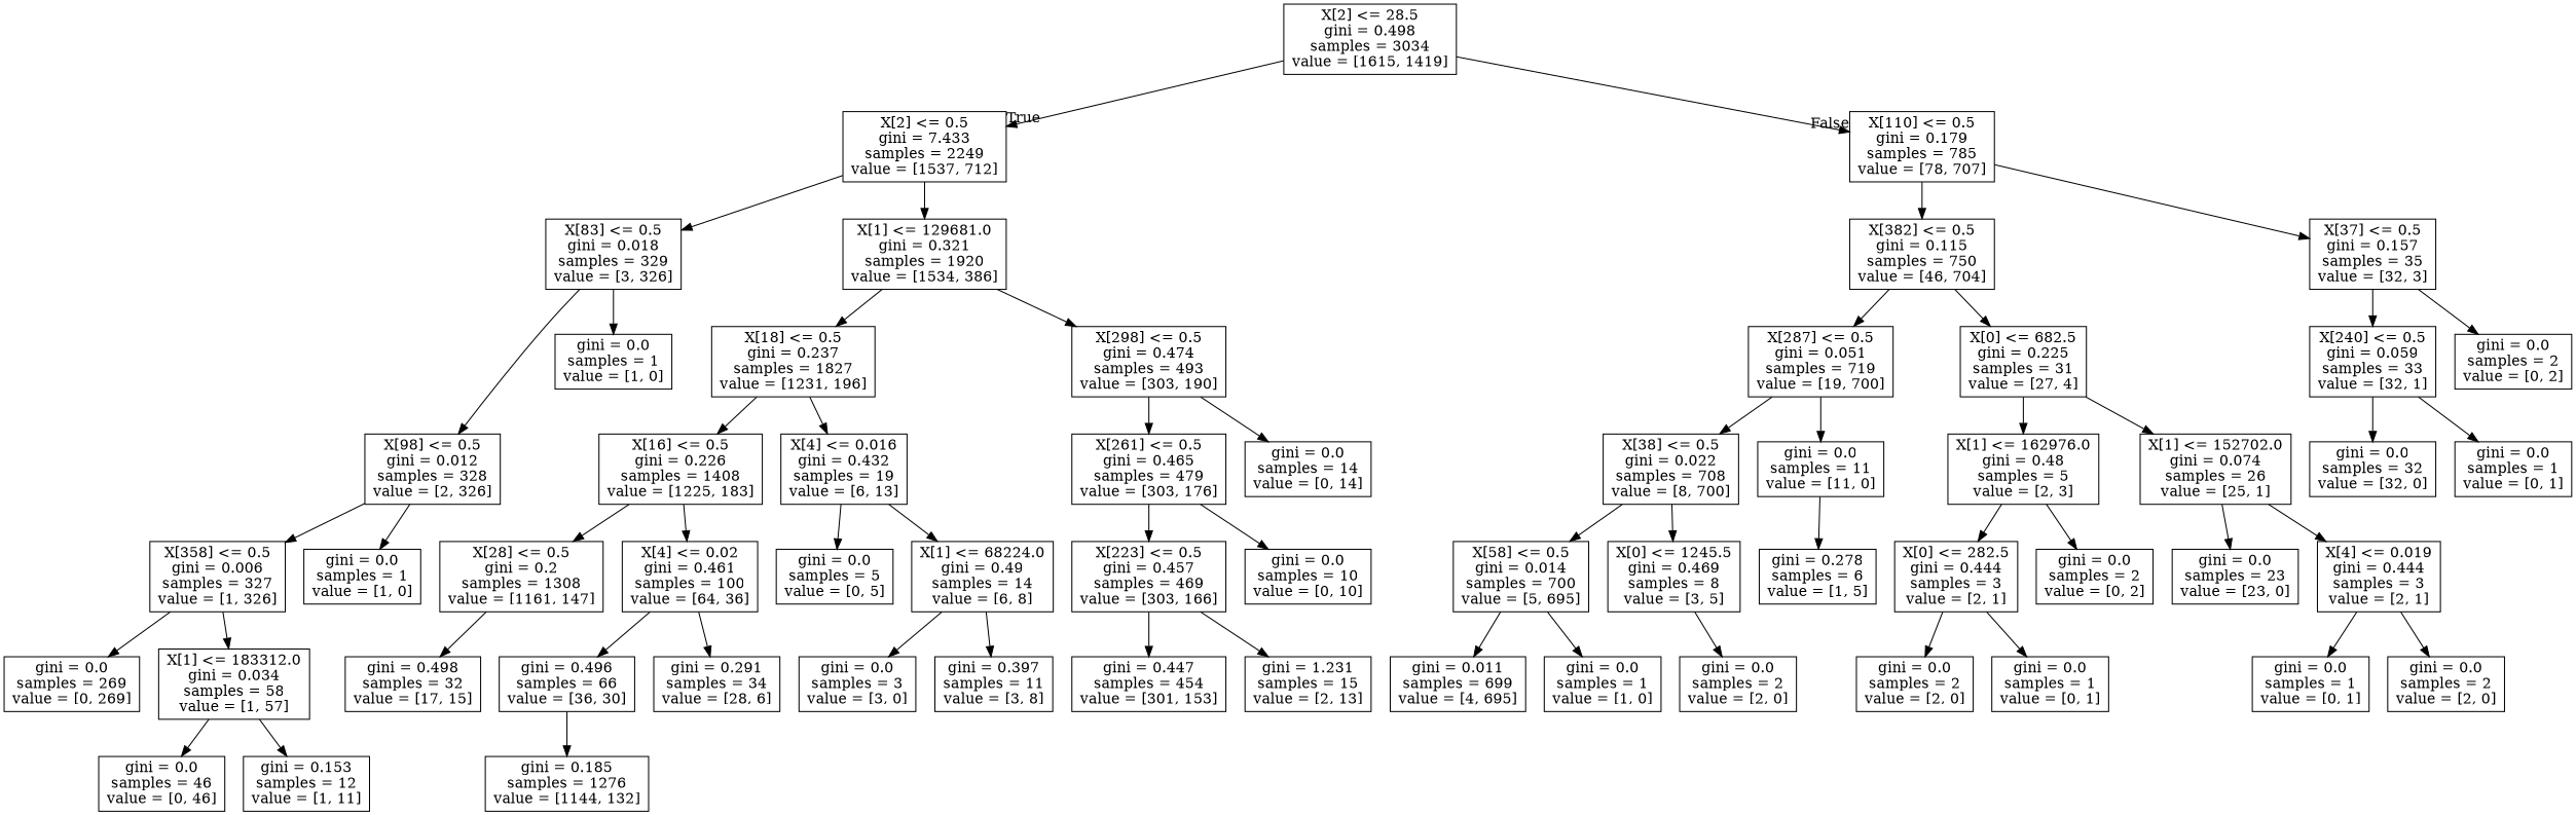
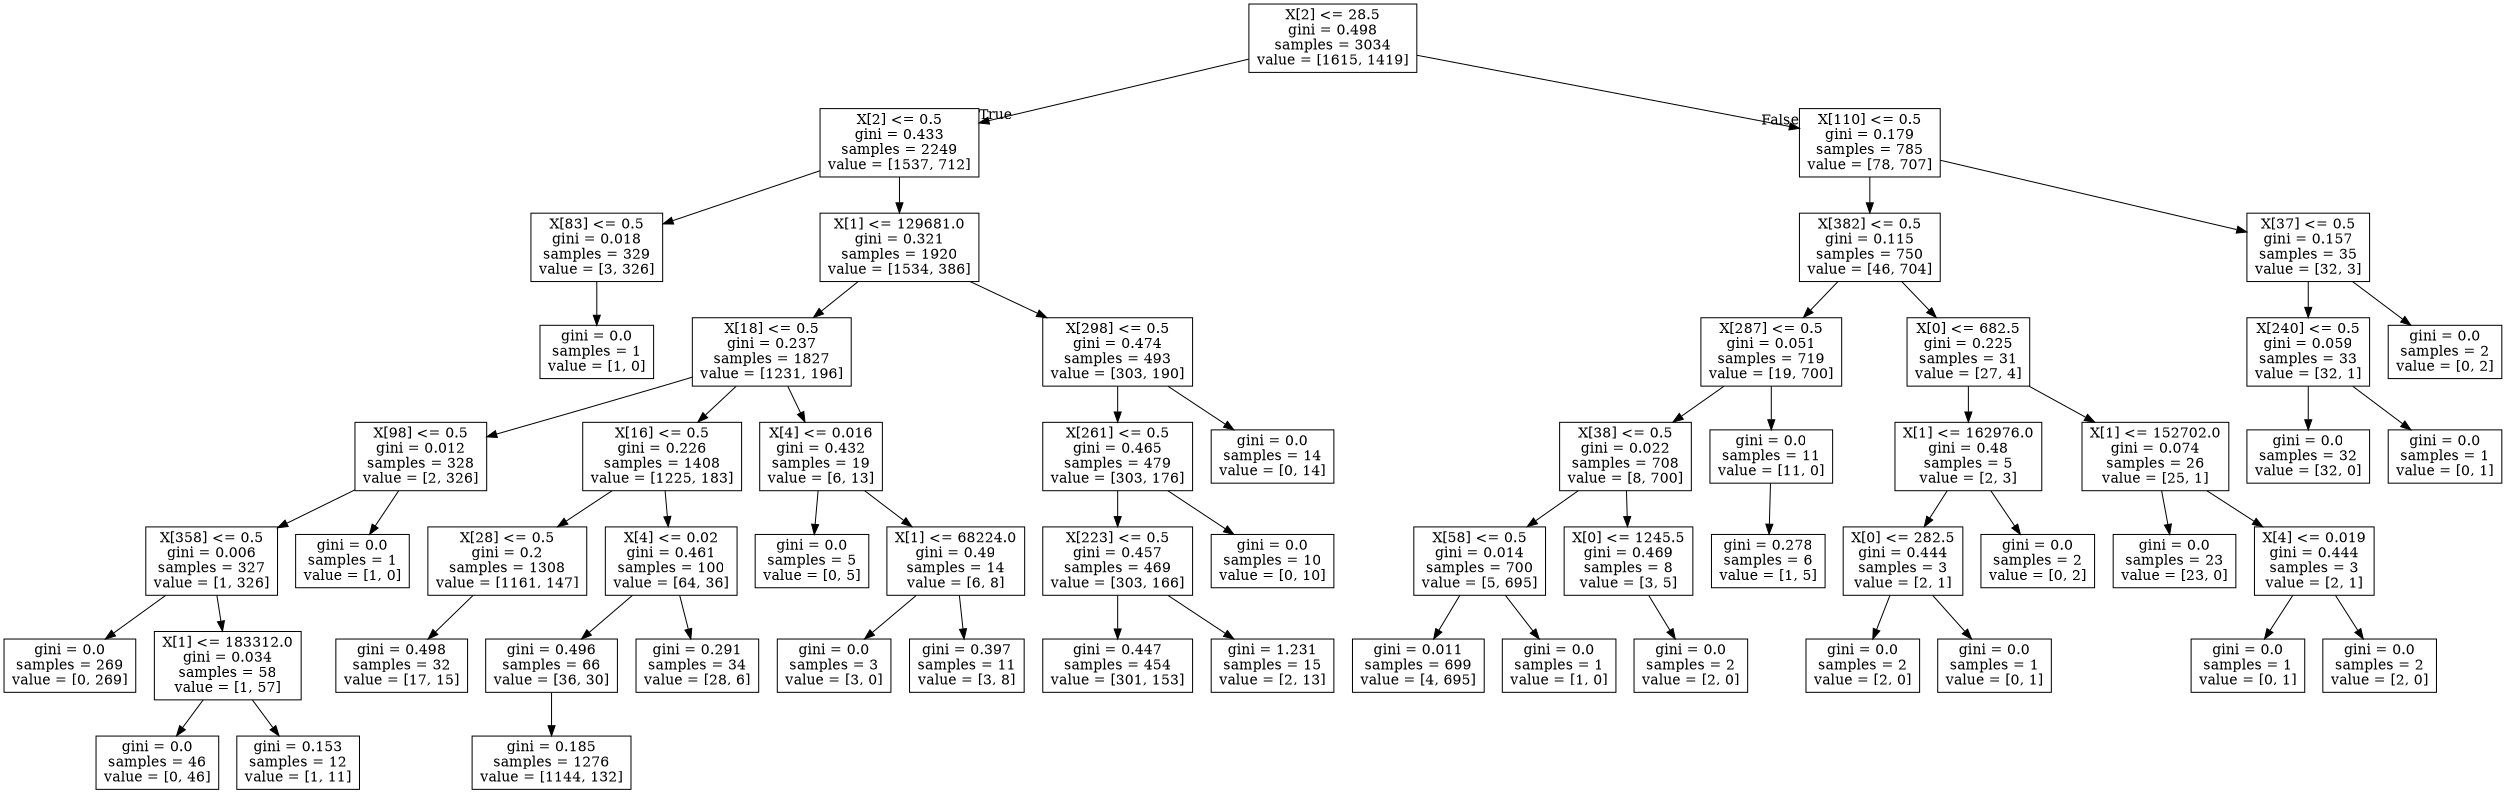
  digraph {
    node [shape=box]
    n1 [label="X[2] <= 28.5\ngini = 0.498\nsamples = 3034\nvalue = [1615, 1419]"]
-   n2 [label="X[2] <= 0.5\ngini = 7.433\nsamples = 2249\nvalue = [1537, 712]"]
+   n2 [label="X[2] <= 0.5\ngini = 0.433\nsamples = 2249\nvalue = [1537, 712]"]
    n3 [label="X[110] <= 0.5\ngini = 0.179\nsamples = 785\nvalue = [78, 707]"]
    n4 [label="X[83] <= 0.5\ngini = 0.018\nsamples = 329\nvalue = [3, 326]"]
    n5 [label="X[1] <= 129681.0\ngini = 0.321\nsamples = 1920\nvalue = [1534, 386]"]
    n6 [label="X[382] <= 0.5\ngini = 0.115\nsamples = 750\nvalue = [46, 704]"]
    n7 [label="X[37] <= 0.5\ngini = 0.157\nsamples = 35\nvalue = [32, 3]"]
    n8 [label="X[98] <= 0.5\ngini = 0.012\nsamples = 328\nvalue = [2, 326]"]
    n9 [label="gini = 0.0\nsamples = 1\nvalue = [1, 0]"]
    n10 [label="X[18] <= 0.5\ngini = 0.237\nsamples = 1827\nvalue = [1231, 196]"]
    n11 [label="X[298] <= 0.5\ngini = 0.474\nsamples = 493\nvalue = [303, 190]"]
    n12 [label="X[358] <= 0.5\ngini = 0.006\nsamples = 327\nvalue = [1, 326]"]
    n13 [label="gini = 0.0\nsamples = 1\nvalue = [1, 0]"]
    n14 [label="gini = 0.0\nsamples = 269\nvalue = [0, 269]"]
    n15 [label="X[1] <= 183312.0\ngini = 0.034\nsamples = 58\nvalue = [1, 57]"]
    n16 [label="gini = 0.0\nsamples = 46\nvalue = [0, 46]"]
    n17 [label="gini = 0.153\nsamples = 12\nvalue = [1, 11]"]
    n18 [label="X[16] <= 0.5\ngini = 0.226\nsamples = 1408\nvalue = [1225, 183]"]
    n19 [label="X[4] <= 0.016\ngini = 0.432\nsamples = 19\nvalue = [6, 13]"]
    n20 [label="X[261] <= 0.5\ngini = 0.465\nsamples = 479\nvalue = [303, 176]"]
    n21 [label="gini = 0.0\nsamples = 14\nvalue = [0, 14]"]
    n22 [label="X[28] <= 0.5\ngini = 0.2\nsamples = 1308\nvalue = [1161, 147]"]
    n23 [label="X[4] <= 0.02\ngini = 0.461\nsamples = 100\nvalue = [64, 36]"]
    n24 [label="gini = 0.0\nsamples = 5\nvalue = [0, 5]"]
    n25 [label="X[1] <= 68224.0\ngini = 0.49\nsamples = 14\nvalue = [6, 8]"]
    n26 [label="gini = 0.498\nsamples = 32\nvalue = [17, 15]"]
    n27 [label="gini = 0.496\nsamples = 66\nvalue = [36, 30]"]
    n28 [label="gini = 0.291\nsamples = 34\nvalue = [28, 6]"]
    n29 [label="gini = 0.185\nsamples = 1276\nvalue = [1144, 132]"]
    n30 [label="gini = 0.0\nsamples = 3\nvalue = [3, 0]"]
    n31 [label="gini = 0.397\nsamples = 11\nvalue = [3, 8]"]
    n32 [label="X[223] <= 0.5\ngini = 0.457\nsamples = 469\nvalue = [303, 166]"]
    n33 [label="gini = 0.0\nsamples = 10\nvalue = [0, 10]"]
    n34 [label="gini = 0.447\nsamples = 454\nvalue = [301, 153]"]
    n35 [label="gini = 1.231\nsamples = 15\nvalue = [2, 13]"]
    n36 [label="X[287] <= 0.5\ngini = 0.051\nsamples = 719\nvalue = [19, 700]"]
    n37 [label="X[0] <= 682.5\ngini = 0.225\nsamples = 31\nvalue = [27, 4]"]
    n38 [label="X[240] <= 0.5\ngini = 0.059\nsamples = 33\nvalue = [32, 1]"]
    n39 [label="gini = 0.0\nsamples = 2\nvalue = [0, 2]"]
    n40 [label="X[38] <= 0.5\ngini = 0.022\nsamples = 708\nvalue = [8, 700]"]
    n41 [label="gini = 0.0\nsamples = 11\nvalue = [11, 0]"]
    n42 [label="X[1] <= 162976.0\ngini = 0.48\nsamples = 5\nvalue = [2, 3]"]
    n43 [label="X[1] <= 152702.0\ngini = 0.074\nsamples = 26\nvalue = [25, 1]"]
    n44 [label="X[58] <= 0.5\ngini = 0.014\nsamples = 700\nvalue = [5, 695]"]
    n45 [label="X[0] <= 1245.5\ngini = 0.469\nsamples = 8\nvalue = [3, 5]"]
    n46 [label="gini = 0.278\nsamples = 6\nvalue = [1, 5]"]
    n47 [label="gini = 0.011\nsamples = 699\nvalue = [4, 695]"]
    n48 [label="gini = 0.0\nsamples = 1\nvalue = [1, 0]"]
    n49 [label="gini = 0.0\nsamples = 2\nvalue = [2, 0]"]
    n50 [label="X[0] <= 282.5\ngini = 0.444\nsamples = 3\nvalue = [2, 1]"]
    n51 [label="gini = 0.0\nsamples = 2\nvalue = [0, 2]"]
    n52 [label="gini = 0.0\nsamples = 23\nvalue = [23, 0]"]
    n53 [label="X[4] <= 0.019\ngini = 0.444\nsamples = 3\nvalue = [2, 1]"]
    n54 [label="gini = 0.0\nsamples = 2\nvalue = [2, 0]"]
    n55 [label="gini = 0.0\nsamples = 1\nvalue = [0, 1]"]
    n56 [label="gini = 0.0\nsamples = 1\nvalue = [0, 1]"]
    n57 [label="gini = 0.0\nsamples = 2\nvalue = [2, 0]"]
    n58 [label="gini = 0.0\nsamples = 32\nvalue = [32, 0]"]
    n59 [label="gini = 0.0\nsamples = 1\nvalue = [0, 1]"]
    n1 -> n2 [headlabel=True labelangle=45 labeldistance=2.5]
    n1 -> n3 [headlabel=False labelangle=-45 labeldistance=2.5]
    n2 -> n4
    n2 -> n5
    n3 -> n6
    n3 -> n7
-   n4 -> n8
+   n10 -> n8
    n4 -> n9
    n5 -> n10
    n5 -> n11
    n6 -> n36
    n6 -> n37
    n7 -> n38
    n7 -> n39
    n8 -> n12
    n8 -> n13
    n10 -> n18
    n10 -> n19
    n11 -> n20
    n11 -> n21
    n12 -> n14
    n12 -> n15
    n15 -> n16
    n15 -> n17
    n18 -> n22
    n18 -> n23
    n19 -> n24
    n19 -> n25
    n20 -> n32
    n20 -> n33
    n22 -> n26
    n23 -> n27
    n23 -> n28
    n25 -> n30
    n25 -> n31
    n27 -> n29
    n32 -> n34
    n32 -> n35
    n36 -> n40
    n36 -> n41
    n37 -> n42
    n37 -> n43
    n38 -> n58
    n38 -> n59
    n40 -> n44
    n40 -> n45
    n41 -> n46
    n42 -> n50
    n42 -> n51
    n43 -> n52
    n43 -> n53
    n44 -> n47
    n44 -> n48
    n45 -> n49
    n50 -> n54
    n50 -> n55
    n53 -> n56
    n53 -> n57
  }
